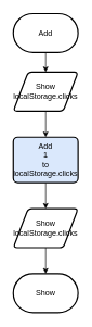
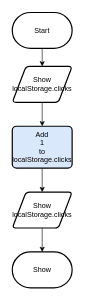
  <mxCell id="0" />
  <mxCell id="1" parent="0" />
  <mxCell id="2" style="edgeStyle=orthogonalEdgeStyle;shape=connector;rounded=0;jumpStyle=none;html=1;entryX=0.5;entryY=0;entryDx=0;entryDy=0;labelBackgroundColor=default;strokeColor=default;fontFamily=Helvetica;fontSize=11;fontColor=default;endArrow=classic;elbow=vertical;" edge="1" parent="1" source="3" target="10"><mxGeometry relative="1" as="geometry" /></mxCell>
- <mxCell id="3" value="Add" style="strokeWidth=2;html=1;shape=mxgraph.flowchart.terminator;whiteSpace=wrap;" parent="1" vertex="1"><mxGeometry x="20" y="20" width="100" height="60" as="geometry" /></mxCell>
+ <mxCell id="3" value="Start" style="strokeWidth=2;html=1;shape=mxgraph.flowchart.terminator;whiteSpace=wrap;" parent="1" vertex="1"><mxGeometry x="20" y="20" width="100" height="60" as="geometry" /></mxCell>
  <mxCell id="4" value="Show" style="strokeWidth=2;html=1;shape=mxgraph.flowchart.terminator;whiteSpace=wrap;" parent="1" vertex="1"><mxGeometry x="20" y="420" width="100" height="60" as="geometry" /></mxCell>
  <mxCell id="5" style="edgeStyle=orthogonalEdgeStyle;shape=connector;rounded=0;jumpStyle=none;html=1;entryX=0.5;entryY=0;entryDx=0;entryDy=0;labelBackgroundColor=default;strokeColor=default;fontFamily=Helvetica;fontSize=11;fontColor=default;endArrow=classic;elbow=vertical;" edge="1" parent="1" source="6" target="8"><mxGeometry relative="1" as="geometry" /></mxCell>
  <mxCell id="6" value="Add&lt;br&gt;1&lt;br&gt;to&lt;br&gt;localStorage.clicks" style="rounded=1;whiteSpace=wrap;html=1;absoluteArcSize=1;arcSize=14;strokeWidth=2;fillColor=#dae8fc;" vertex="1" parent="1"><mxGeometry x="20" y="210" width="100" height="70" as="geometry" /></mxCell>
  <mxCell id="7" style="edgeStyle=orthogonalEdgeStyle;shape=connector;rounded=0;jumpStyle=none;html=1;entryX=0.5;entryY=0;entryDx=0;entryDy=0;entryPerimeter=0;labelBackgroundColor=default;strokeColor=default;fontFamily=Helvetica;fontSize=11;fontColor=default;endArrow=classic;elbow=vertical;" edge="1" parent="1" source="8" target="4"><mxGeometry relative="1" as="geometry" /></mxCell>
  <mxCell id="8" value="Show&lt;br&gt;localStorage.clicks" style="shape=parallelogram;html=1;strokeWidth=2;perimeter=parallelogramPerimeter;whiteSpace=wrap;rounded=1;arcSize=12;size=0.23;" vertex="1" parent="1"><mxGeometry x="20" y="320" width="100" height="60" as="geometry" /></mxCell>
  <mxCell id="9" style="edgeStyle=orthogonalEdgeStyle;shape=connector;rounded=0;jumpStyle=none;html=1;entryX=0.5;entryY=0;entryDx=0;entryDy=0;labelBackgroundColor=default;strokeColor=default;fontFamily=Helvetica;fontSize=11;fontColor=default;endArrow=classic;elbow=vertical;" edge="1" parent="1" source="10" target="6"><mxGeometry relative="1" as="geometry" /></mxCell>
  <mxCell id="10" value="Show&lt;br&gt;localStorage.clicks" style="shape=parallelogram;html=1;strokeWidth=2;perimeter=parallelogramPerimeter;whiteSpace=wrap;rounded=1;arcSize=12;size=0.23;" vertex="1" parent="1"><mxGeometry x="20" y="110" width="100" height="60" as="geometry" /></mxCell>
